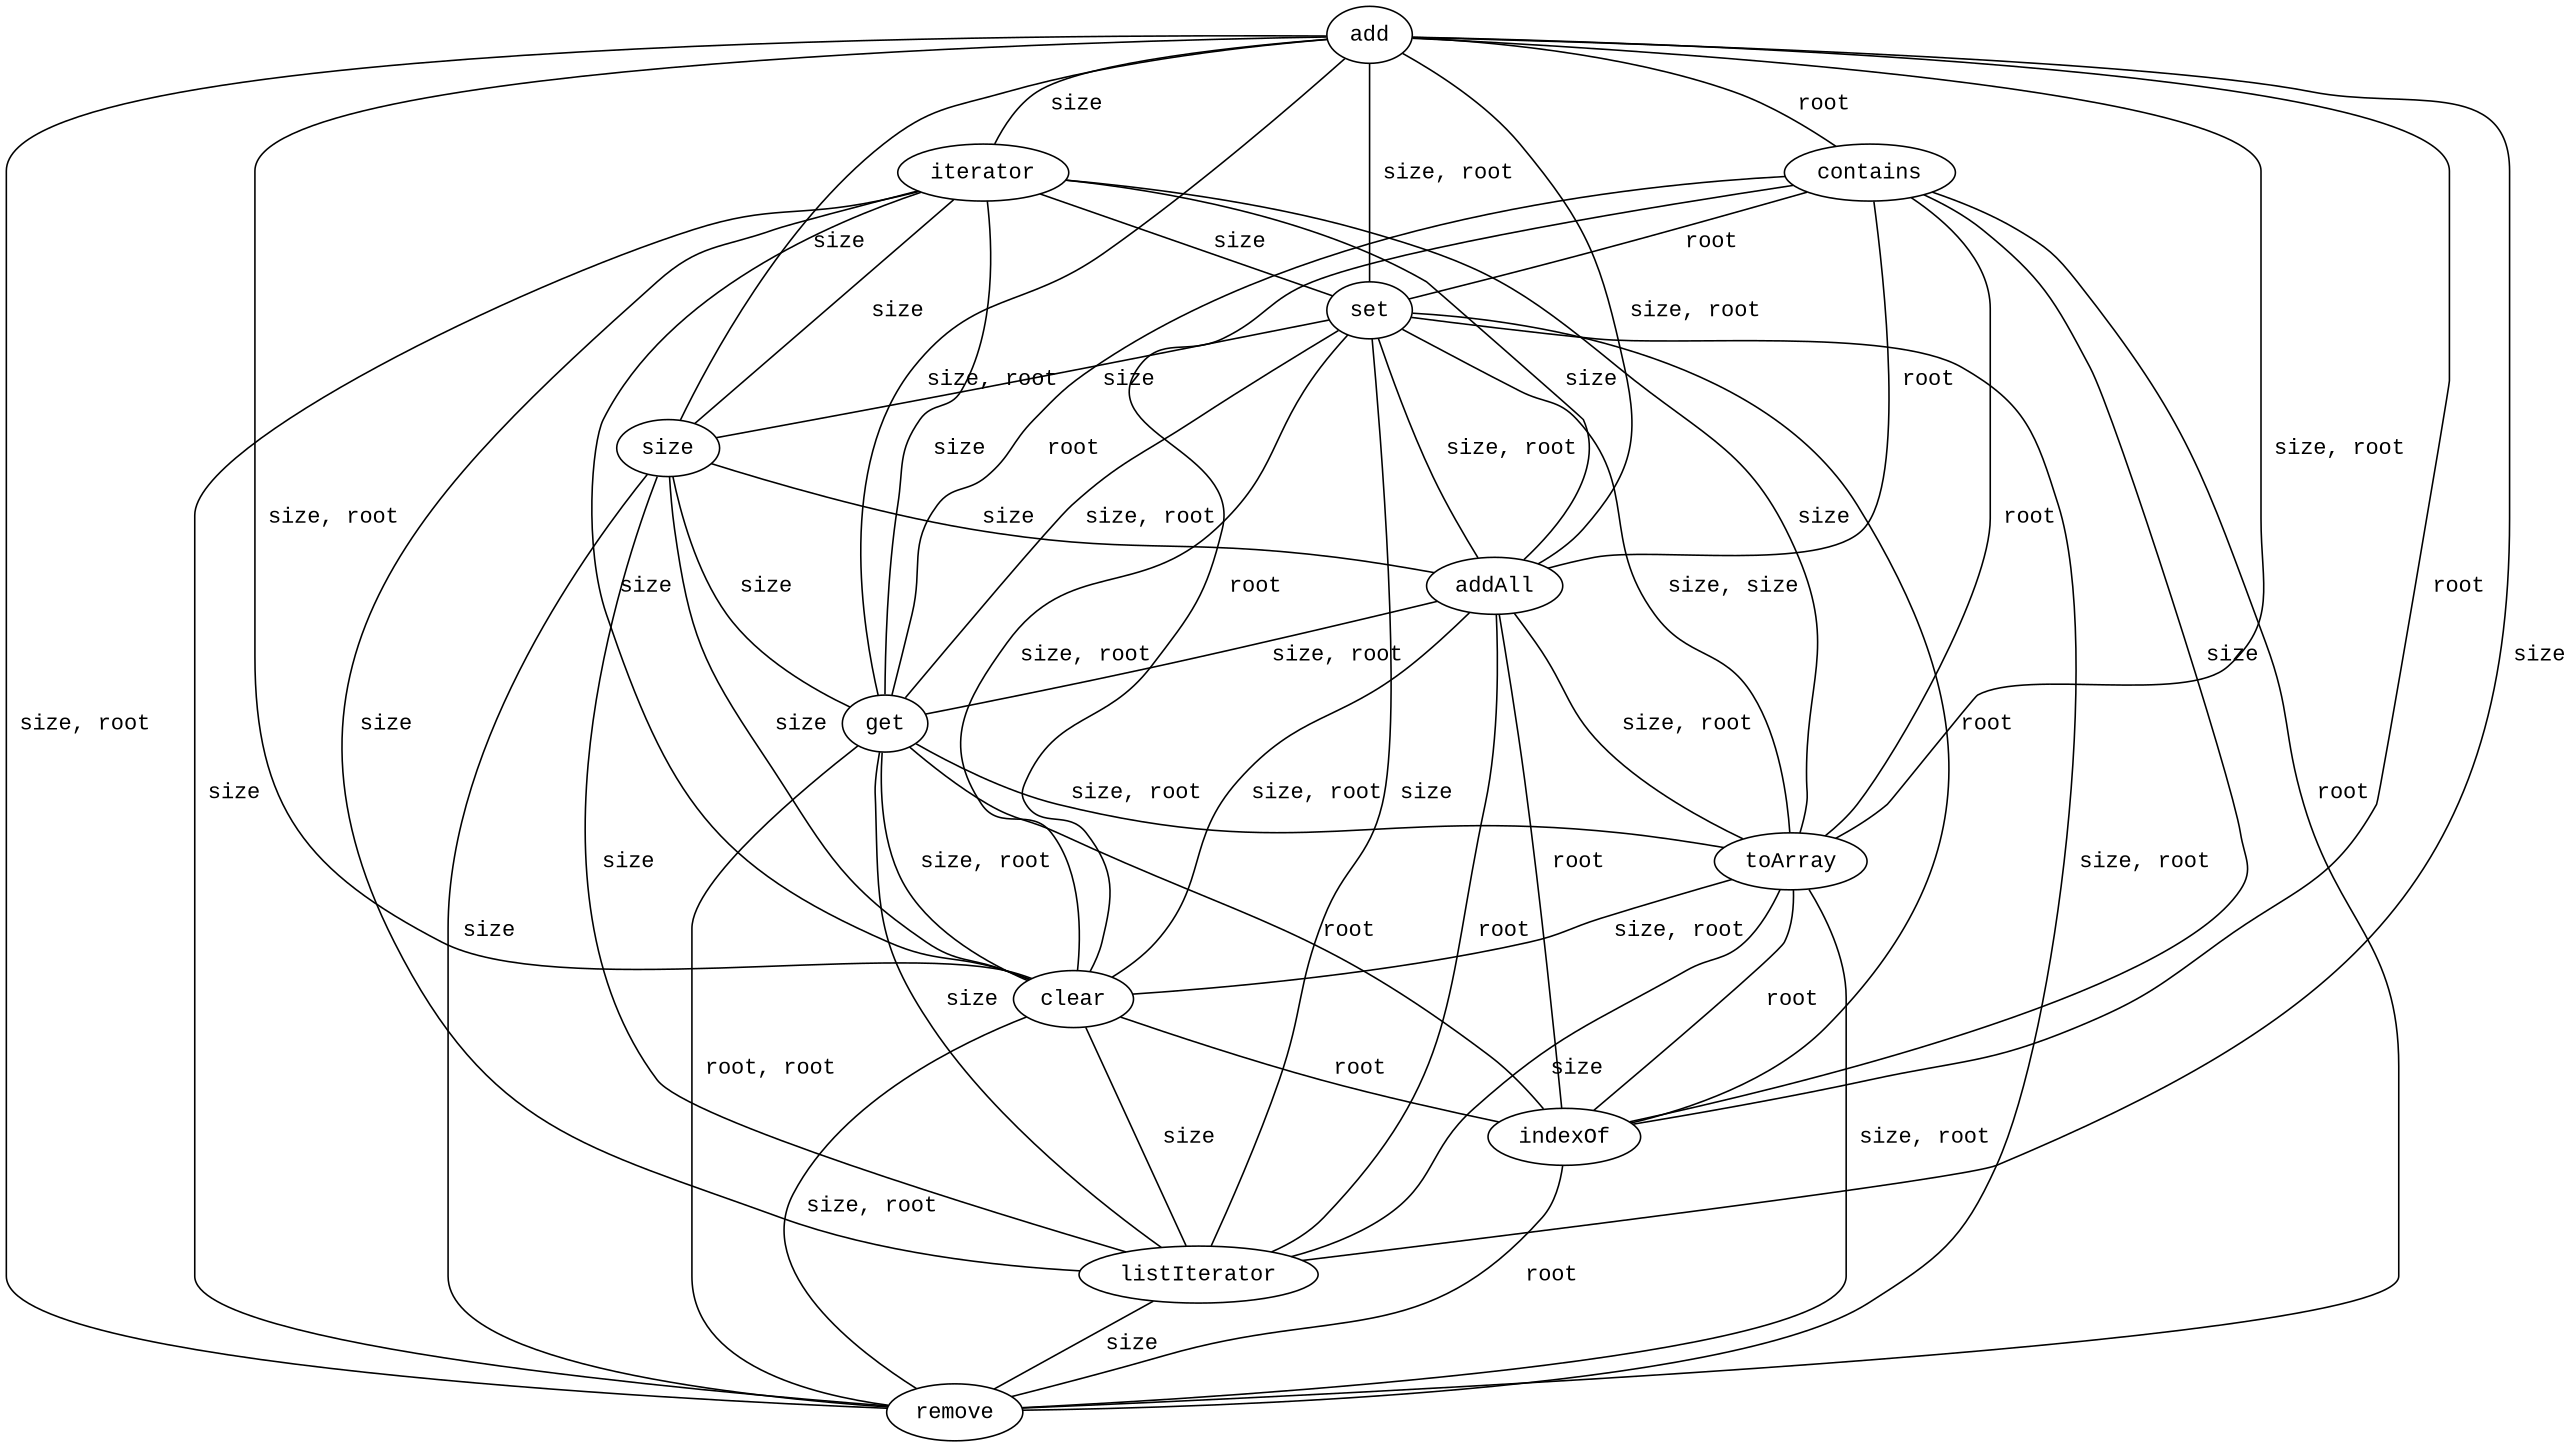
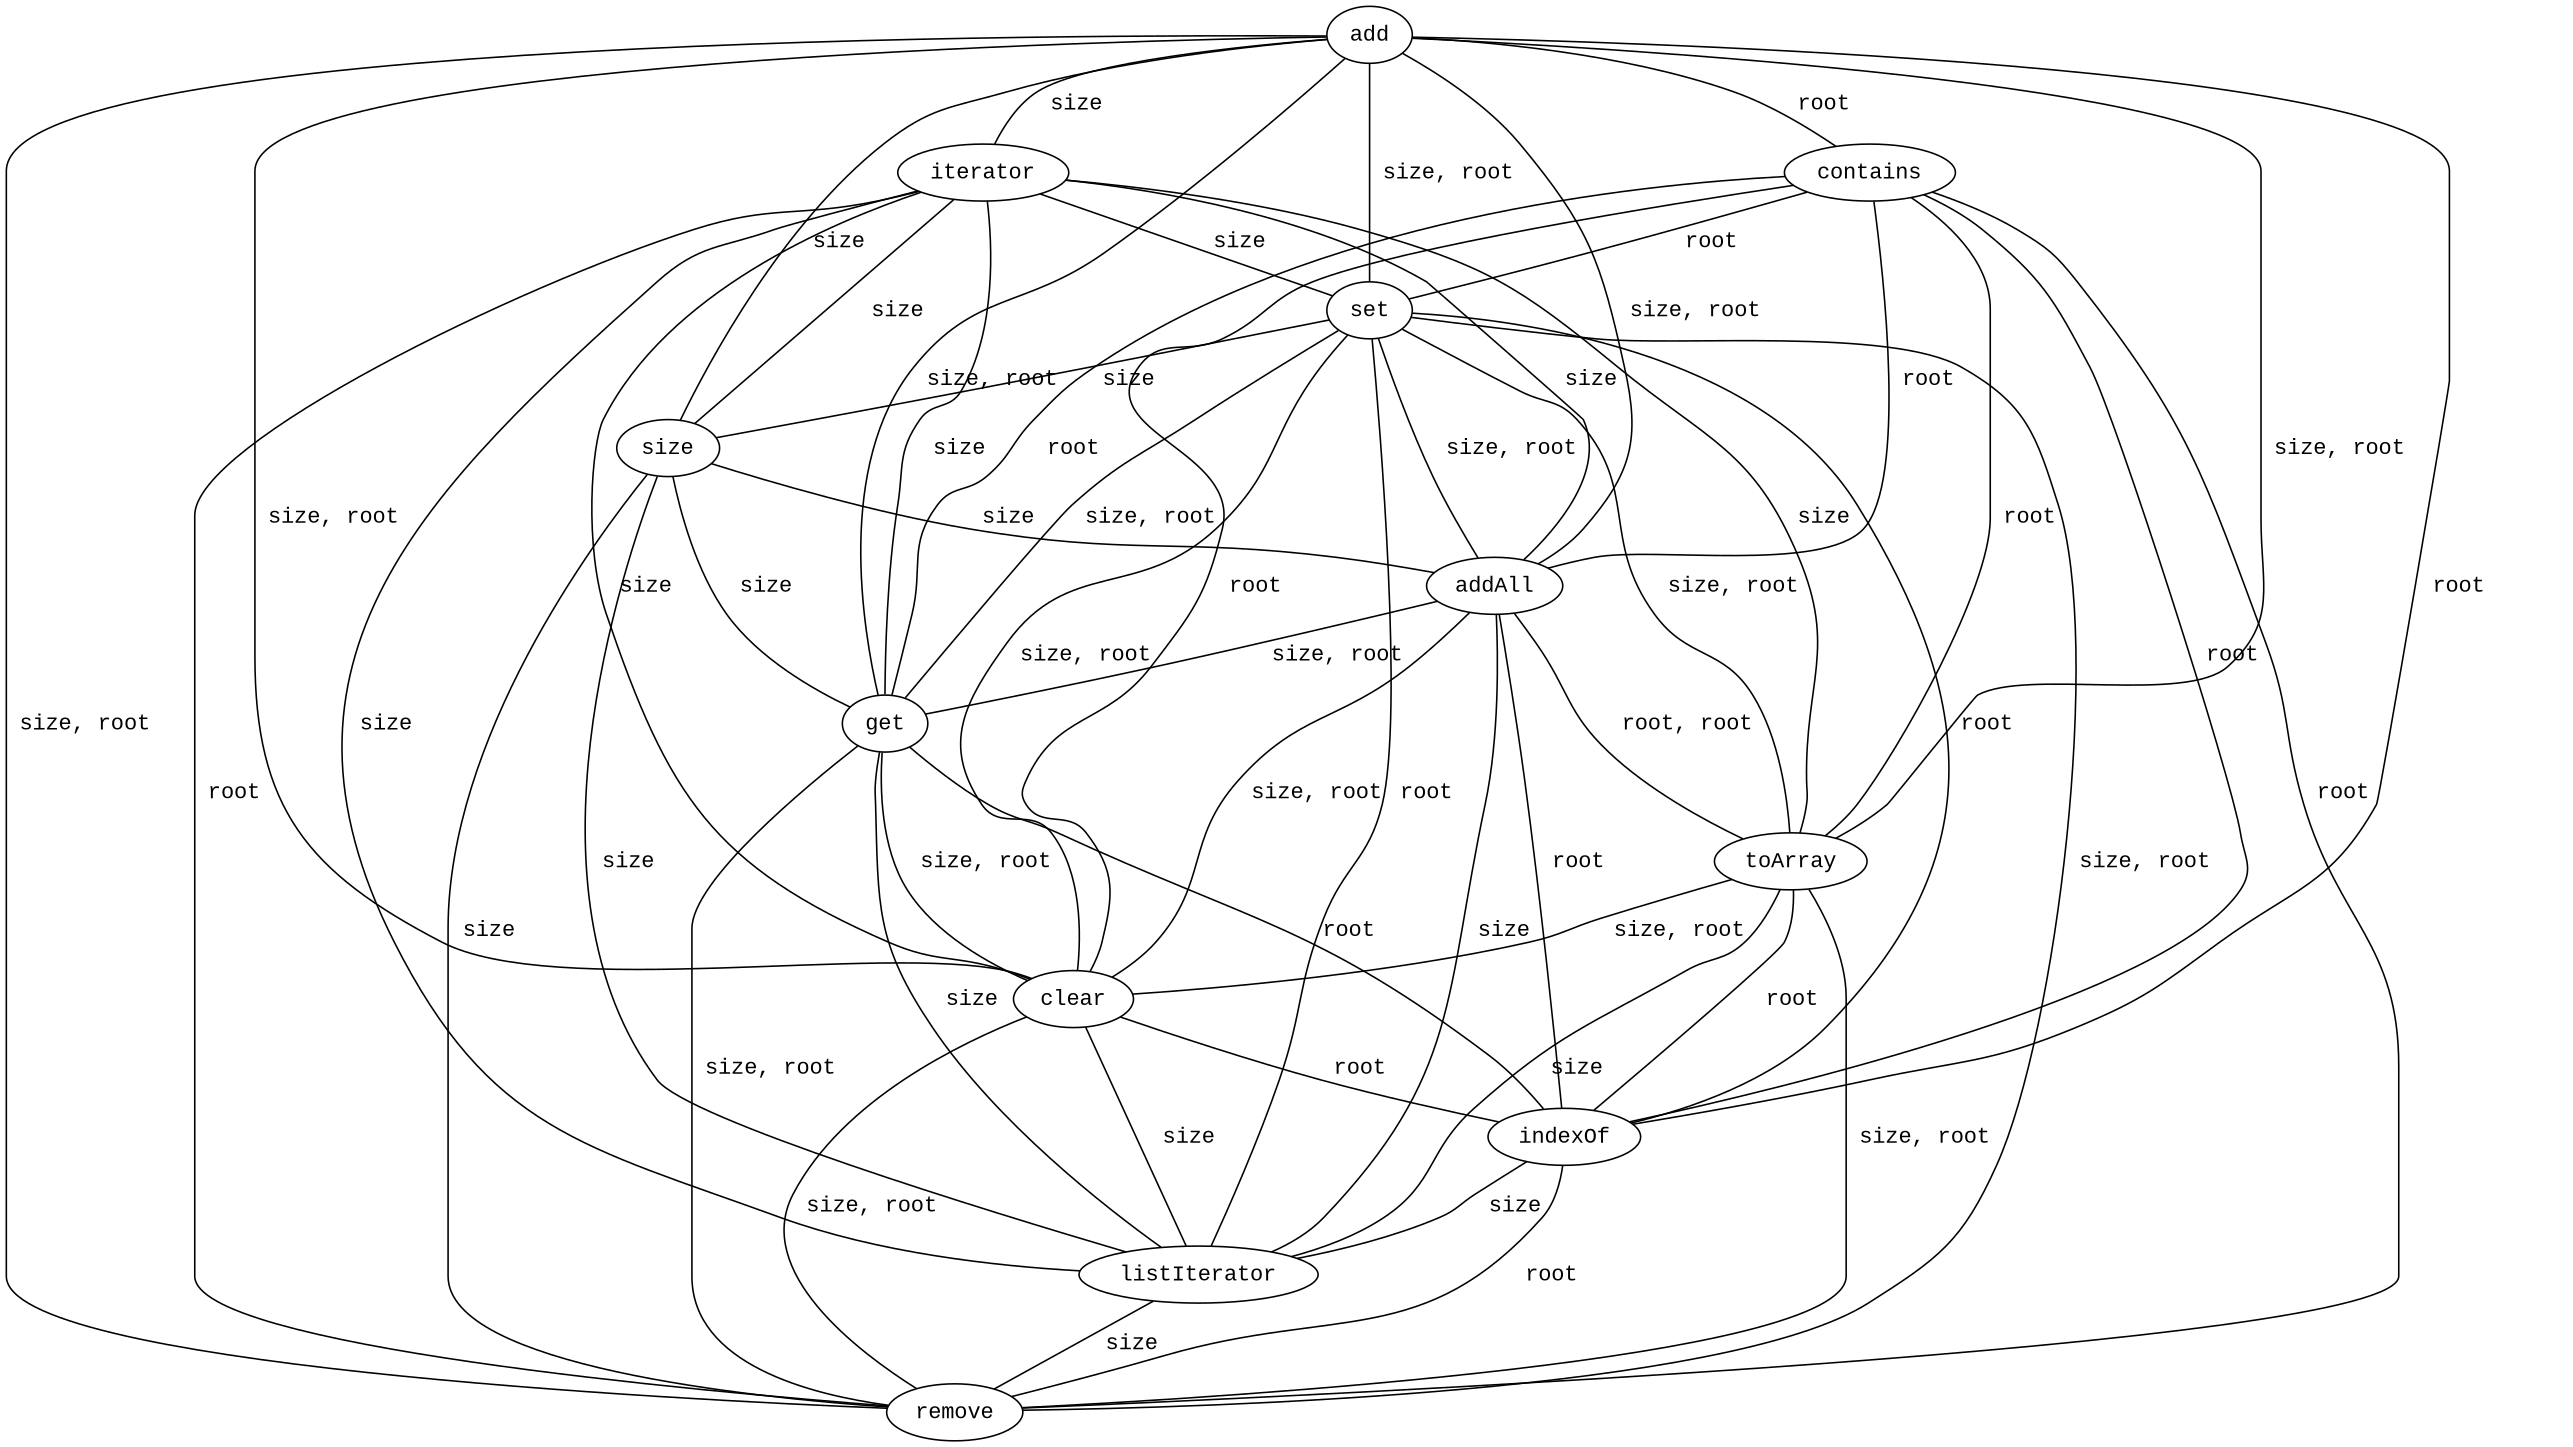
  digraph {
    fontname="Liberation Mono"
    node [fontname="Liberation Mono"]
    edge [dir=none fontname="Liberation Mono"]
    add
    iterator
    contains
    set
    size
    addAll
    get
    toArray
    clear
    listIterator
    indexOf
    remove
    add -> iterator [label=" size"]
    add -> contains [label=" root"]
    add -> set [label=" size, root"]
    add -> size [label=" size"]
    add -> addAll [label=" size, root"]
    add -> get [label=" size, root"]
    add -> toArray [label=" size, root"]
    add -> clear [label=" size, root"]
-   add -> listIterator [label=" size"]
+   indexOf -> listIterator [label=" size"]
    add -> indexOf [label=" root"]
    add -> remove [label=" size, root"]
    iterator -> set [label=" size"]
    iterator -> size [label=" size"]
    iterator -> addAll [label=" size"]
    iterator -> get [label=" size"]
    iterator -> toArray [label=" size"]
    iterator -> clear [label=" size"]
    iterator -> listIterator [label=" size"]
-   iterator -> remove [label=" size"]
+   iterator -> remove [label=" root"]
    contains -> set [label=" root"]
    contains -> addAll [label=" root"]
    contains -> get [label=" root"]
    contains -> toArray [label=" root"]
    contains -> clear [label=" root"]
-   contains -> indexOf [label=" size"]
+   contains -> indexOf [label=" root"]
    contains -> remove [label=" root"]
    set -> size [label=" size"]
    set -> addAll [label=" size, root"]
    set -> get [label=" size, root"]
-   set -> toArray [label=" size, size"]
+   set -> toArray [label=" size, root"]
    set -> clear [label=" size, root"]
-   set -> listIterator [label=" size"]
+   set -> listIterator [label=" root"]
    set -> indexOf [label=" root"]
    set -> remove [label=" size, root"]
    size -> addAll [label=" size"]
    size -> get [label=" size"]
-   size -> clear [label=" size"]
    size -> listIterator [label=" size"]
    size -> remove [label=" size"]
    addAll -> get [label=" size, root"]
-   addAll -> toArray [label=" size, root"]
+   addAll -> toArray [label=" root, root"]
    addAll -> clear [label=" size, root"]
-   addAll -> listIterator [label=" root"]
+   addAll -> listIterator [label=" size"]
    addAll -> indexOf [label=" root"]
-   get -> toArray [label=" size, root"]
    get -> clear [label=" size, root"]
    get -> listIterator [label=" size"]
    get -> indexOf [label=" root"]
-   get -> remove [label=" root, root"]
+   get -> remove [label=" size, root"]
    toArray -> clear [label=" size, root"]
    toArray -> listIterator [label=" size"]
    toArray -> indexOf [label=" root"]
    toArray -> remove [label=" size, root"]
    clear -> listIterator [label=" size"]
    clear -> indexOf [label=" root"]
    clear -> remove [label=" size, root"]
    listIterator -> remove [label=" size"]
    indexOf -> remove [label=" root"]
  }
